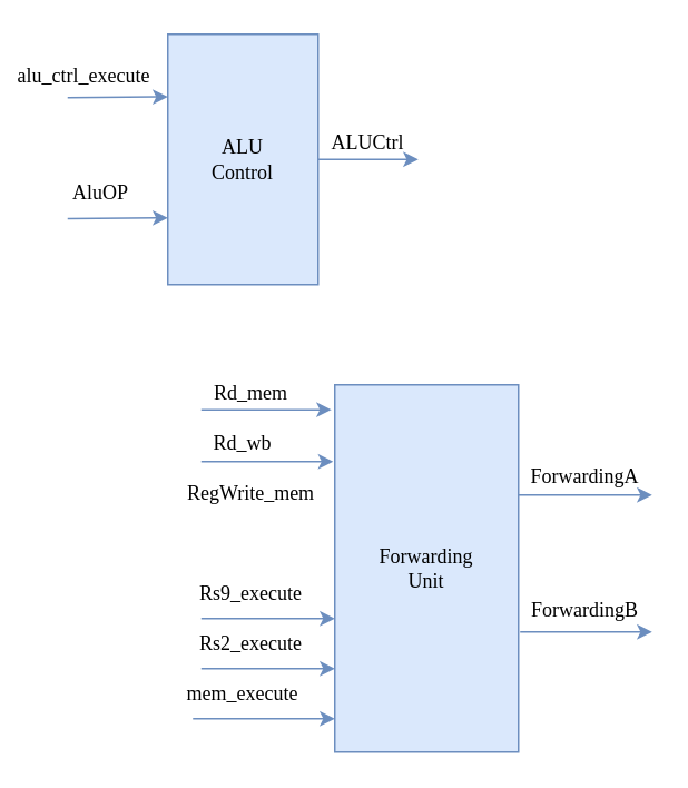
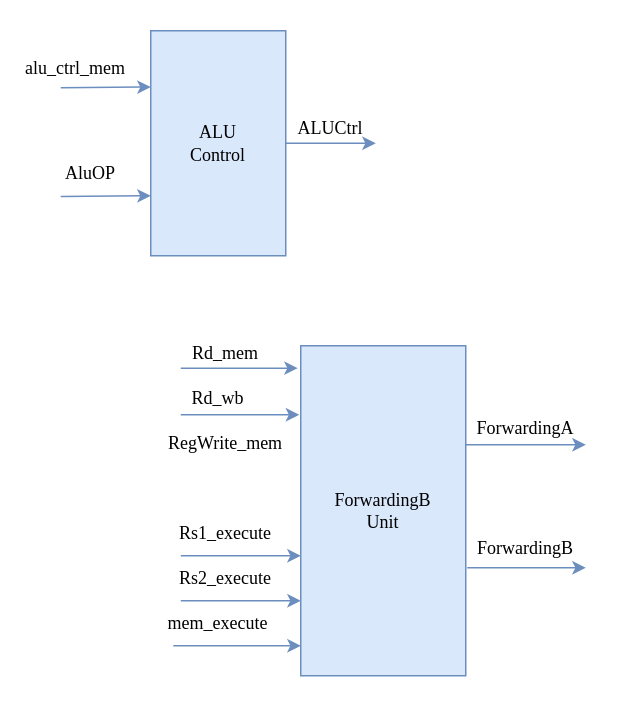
  <mxCell id="0" />
  <mxCell id="1" parent="0" />
  <mxCell id="2" value="&lt;font face=&quot;modern computer&quot;&gt;ALU&lt;br&gt;Control&lt;br&gt;&lt;/font&gt;" style="rounded=0;whiteSpace=wrap;html=1;direction=south;fillColor=#dae8fc;strokeColor=#6C8EBF;" vertex="1" parent="1"><mxGeometry x="100" y="20" width="90" height="150" as="geometry" /></mxCell>
  <mxCell id="3" value="" style="endArrow=classic;html=1;rounded=0;entryX=0.25;entryY=1;entryDx=0;entryDy=0;strokeColor=#6C8EBF;" edge="1" parent="1" target="2"><mxGeometry width="50" height="50" relative="1" as="geometry"><mxPoint x="40" y="58" as="sourcePoint" /><mxPoint x="150" y="50" as="targetPoint" /></mxGeometry></mxCell>
  <mxCell id="4" value="" style="endArrow=classic;html=1;rounded=0;entryX=0.25;entryY=1;entryDx=0;entryDy=0;strokeColor=#6C8EBF;" edge="1" parent="1"><mxGeometry width="50" height="50" relative="1" as="geometry"><mxPoint x="40" y="130.5" as="sourcePoint" /><mxPoint x="100" y="130" as="targetPoint" /></mxGeometry></mxCell>
  <mxCell id="5" value="" style="endArrow=classic;html=1;rounded=0;strokeColor=#6C8EBF;exitX=0.5;exitY=0;exitDx=0;exitDy=0;" edge="1" parent="1" source="2"><mxGeometry width="50" height="50" relative="1" as="geometry"><mxPoint x="100" y="100" as="sourcePoint" /><mxPoint x="250" y="95" as="targetPoint" /></mxGeometry></mxCell>
- <mxCell id="6" value="&lt;font face=&quot;modern computer&quot;&gt;alu_ctrl_execute&lt;/font&gt;" style="text;html=1;strokeColor=none;fillColor=none;align=center;verticalAlign=middle;whiteSpace=wrap;rounded=0;" vertex="1" parent="1"><mxGeometry x="20" y="30" width="60" height="30" as="geometry" /></mxCell>
+ <mxCell id="6" value="&lt;font face=&quot;modern computer&quot;&gt;alu_ctrl_mem&lt;/font&gt;" style="text;html=1;strokeColor=none;fillColor=none;align=center;verticalAlign=middle;whiteSpace=wrap;rounded=0;" vertex="1" parent="1"><mxGeometry x="20" y="30" width="60" height="30" as="geometry" /></mxCell>
  <mxCell id="7" value="&lt;font face=&quot;modern computer&quot;&gt;AluOP&lt;/font&gt;" style="text;html=1;strokeColor=none;fillColor=none;align=center;verticalAlign=middle;whiteSpace=wrap;rounded=0;" vertex="1" parent="1"><mxGeometry x="30" y="100" width="60" height="30" as="geometry" /></mxCell>
  <mxCell id="8" value="&lt;font face=&quot;modern computer&quot;&gt;ALUCtrl&lt;/font&gt;" style="text;html=1;strokeColor=none;fillColor=none;align=center;verticalAlign=middle;whiteSpace=wrap;rounded=0;" vertex="1" parent="1"><mxGeometry x="190" y="70" width="60" height="30" as="geometry" /></mxCell>
- <mxCell id="9" value="&lt;font face=&quot;modern computer&quot;&gt;Forwarding&lt;br&gt;Unit&lt;/font&gt;" style="rounded=0;whiteSpace=wrap;html=1;strokeColor=#6c8ebf;direction=south;fillColor=#dae8fc;" vertex="1" parent="1"><mxGeometry x="200" y="230" width="110" height="220" as="geometry" /></mxCell>
+ <mxCell id="9" value="&lt;font face=&quot;modern computer&quot;&gt;ForwardingB&lt;br&gt;Unit&lt;/font&gt;" style="rounded=0;whiteSpace=wrap;html=1;strokeColor=#6c8ebf;direction=south;fillColor=#dae8fc;" vertex="1" parent="1"><mxGeometry x="200" y="230" width="110" height="220" as="geometry" /></mxCell>
  <mxCell id="10" value="" style="endArrow=classic;html=1;rounded=0;strokeColor=#6C8EBF;" edge="1" parent="1"><mxGeometry width="50" height="50" relative="1" as="geometry"><mxPoint x="120" y="400" as="sourcePoint" /><mxPoint x="200" y="400" as="targetPoint" /></mxGeometry></mxCell>
  <mxCell id="11" value="" style="endArrow=classic;html=1;rounded=0;strokeColor=#6C8EBF;" edge="1" parent="1"><mxGeometry width="50" height="50" relative="1" as="geometry"><mxPoint x="120" y="370" as="sourcePoint" /><mxPoint x="200" y="370" as="targetPoint" /></mxGeometry></mxCell>
  <mxCell id="12" value="" style="endArrow=classic;html=1;rounded=0;strokeColor=#6C8EBF;entryX=0.209;entryY=1.009;entryDx=0;entryDy=0;entryPerimeter=0;" edge="1" parent="1" target="9"><mxGeometry width="50" height="50" relative="1" as="geometry"><mxPoint x="120" y="276" as="sourcePoint" /><mxPoint x="150" y="360" as="targetPoint" /></mxGeometry></mxCell>
  <mxCell id="13" value="" style="endArrow=classic;html=1;rounded=0;strokeColor=#6C8EBF;entryX=0.068;entryY=1.018;entryDx=0;entryDy=0;entryPerimeter=0;" edge="1" parent="1" target="9"><mxGeometry width="50" height="50" relative="1" as="geometry"><mxPoint x="120" y="245" as="sourcePoint" /><mxPoint x="150" y="360" as="targetPoint" /></mxGeometry></mxCell>
  <mxCell id="14" value="" style="endArrow=classic;html=1;rounded=0;strokeColor=#6C8EBF;" edge="1" parent="1"><mxGeometry width="50" height="50" relative="1" as="geometry"><mxPoint x="310" y="296" as="sourcePoint" /><mxPoint x="390" y="296" as="targetPoint" /></mxGeometry></mxCell>
  <mxCell id="15" value="" style="endArrow=classic;html=1;rounded=0;strokeColor=#6C8EBF;exitX=0.673;exitY=-0.009;exitDx=0;exitDy=0;exitPerimeter=0;" edge="1" parent="1" source="9"><mxGeometry width="50" height="50" relative="1" as="geometry"><mxPoint x="100" y="410" as="sourcePoint" /><mxPoint x="390" y="378" as="targetPoint" /></mxGeometry></mxCell>
  <mxCell id="16" value="&lt;font face=&quot;modern computer&quot;&gt;ForwardingA&lt;/font&gt;" style="text;html=1;strokeColor=none;fillColor=none;align=center;verticalAlign=middle;whiteSpace=wrap;rounded=0;" vertex="1" parent="1"><mxGeometry x="320" y="270" width="60" height="30" as="geometry" /></mxCell>
  <mxCell id="17" value="&lt;font face=&quot;modern computer&quot;&gt;ForwardingB&lt;/font&gt;" style="text;html=1;strokeColor=none;fillColor=none;align=center;verticalAlign=middle;whiteSpace=wrap;rounded=0;" vertex="1" parent="1"><mxGeometry x="320" y="350" width="60" height="30" as="geometry" /></mxCell>
  <mxCell id="18" value="&lt;font face=&quot;modern computer&quot;&gt;Rd_mem&lt;/font&gt;" style="text;html=1;strokeColor=none;fillColor=none;align=center;verticalAlign=middle;whiteSpace=wrap;rounded=0;" vertex="1" parent="1"><mxGeometry x="120" y="220" width="60" height="30" as="geometry" /></mxCell>
  <mxCell id="19" value="&lt;font face=&quot;modern computer&quot;&gt;Rd_wb&lt;/font&gt;" style="text;html=1;strokeColor=none;fillColor=none;align=center;verticalAlign=middle;whiteSpace=wrap;rounded=0;" vertex="1" parent="1"><mxGeometry x="115" y="250" width="60" height="30" as="geometry" /></mxCell>
  <mxCell id="20" value="&lt;font face=&quot;modern computer&quot;&gt;RegWrite_mem&lt;/font&gt;" style="text;html=1;strokeColor=none;fillColor=none;align=center;verticalAlign=middle;whiteSpace=wrap;rounded=0;" vertex="1" parent="1"><mxGeometry x="120" y="280" width="60" height="30" as="geometry" /></mxCell>
- <mxCell id="21" value="&lt;font face=&quot;modern computer&quot;&gt;Rs9_execute&lt;/font&gt;" style="text;html=1;strokeColor=none;fillColor=none;align=center;verticalAlign=middle;whiteSpace=wrap;rounded=0;" vertex="1" parent="1"><mxGeometry x="120" y="340" width="60" height="30" as="geometry" /></mxCell>
+ <mxCell id="21" value="&lt;font face=&quot;modern computer&quot;&gt;Rs1_execute&lt;/font&gt;" style="text;html=1;strokeColor=none;fillColor=none;align=center;verticalAlign=middle;whiteSpace=wrap;rounded=0;" vertex="1" parent="1"><mxGeometry x="120" y="340" width="60" height="30" as="geometry" /></mxCell>
  <mxCell id="22" value="&lt;font face=&quot;modern computer&quot;&gt;Rs2_execute&lt;/font&gt;" style="text;html=1;strokeColor=none;fillColor=none;align=center;verticalAlign=middle;whiteSpace=wrap;rounded=0;" vertex="1" parent="1"><mxGeometry x="120" y="370" width="60" height="30" as="geometry" /></mxCell>
  <mxCell id="23" value="" style="endArrow=classic;html=1;rounded=0;strokeColor=#6C8EBF;exitX=0;exitY=1;exitDx=0;exitDy=0;" edge="1" parent="1" source="24"><mxGeometry width="50" height="50" relative="1" as="geometry"><mxPoint x="120" y="440" as="sourcePoint" /><mxPoint x="200" y="430" as="targetPoint" /></mxGeometry></mxCell>
  <mxCell id="24" value="&lt;font face=&quot;modern computer&quot;&gt;mem_execute&lt;/font&gt;" style="text;html=1;strokeColor=none;fillColor=none;align=center;verticalAlign=middle;whiteSpace=wrap;rounded=0;" vertex="1" parent="1"><mxGeometry x="115" y="400" width="60" height="30" as="geometry" /></mxCell>
